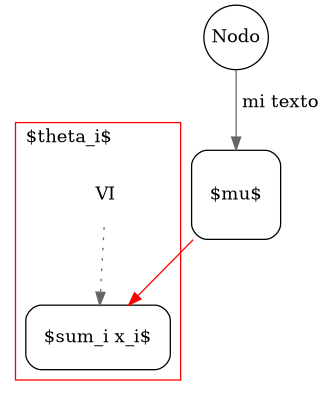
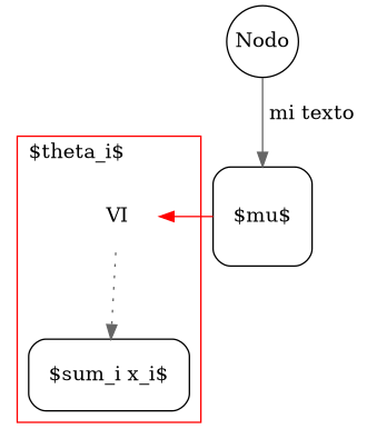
  digraph {
    compound=true
    newrank=true
    node [margin=0.2 style=rounded]
    edge [color=gray40 style=solid]
    n1 [height=0.7 label="$mu$" shape=square width=0.6]
    n2 [height=0.7 label=VI shape=plaintext width=0.8]
    n3 [height=0.7 label="$sum_i x_i$" shape=rectangle width=0.8]
    n4 [fixedsize=true height=0.7 label=Nodo shape=circle width=0.5]
    subgraph sub_1 {
      rank=same
      n1
      n2
    }
    subgraph cluster_2 {
      color=red
      label="$theta_i$"
      labeljust=l
      n2
      n3
    }
-   n1 -> n3 [color=red label="  "]
+   n1 -> n2 [color=red label="  "]
    n2 -> n3 [style=dotted]
    n4 -> n1 [label=" mi texto "]
  }
